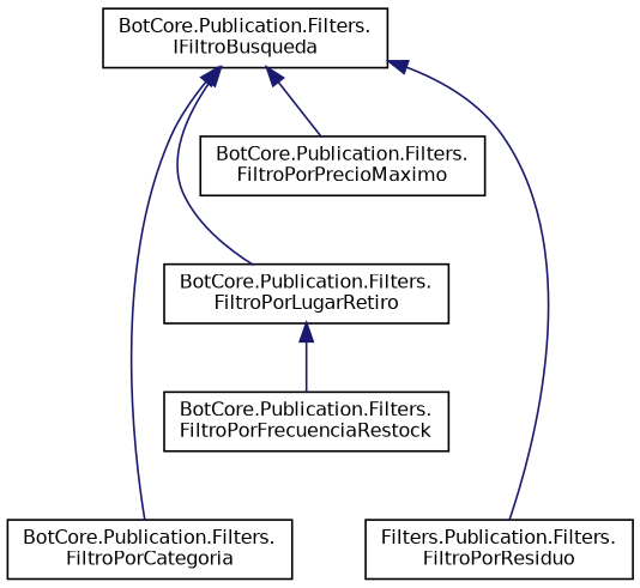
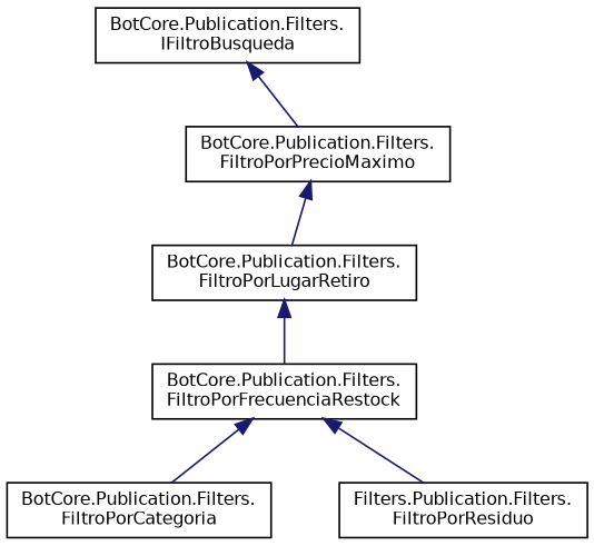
  digraph {
    rankdir=TB
    node [color=black fillcolor=white fontname=Helvetica fontsize=10 shape=record style=filled]
    edge [color=midnightblue dir=back fontname=Helvetica fontsize=10 labelfontname=Helvetica labelfontsize=10 style=solid]
    n1 [height=0.2 label="BotCore.Publication.Filters.\lIFiltroBusqueda" width=0.4]
    n2 [height=0.2 label="BotCore.Publication.Filters.\lFiltroPorCategoria" width=0.4]
    n3 [height=0.2 label="BotCore.Publication.Filters.\lFiltroPorLugarRetiro" width=0.4]
    n4 [height=0.2 label="BotCore.Publication.Filters.\lFiltroPorPrecioMaximo" width=0.4]
    n5 [height=0.2 label="Filters.Publication.Filters.\lFiltroPorResiduo" width=0.4]
    n6 [height=0.2 label="BotCore.Publication.Filters.\lFiltroPorFrecuenciaRestock" width=0.4]
-   n1 -> n2
-   n1 -> n3
+   n6 -> n2
+   n4 -> n3
    n1 -> n4
-   n1 -> n5
+   n6 -> n5
    n3 -> n6
  }
